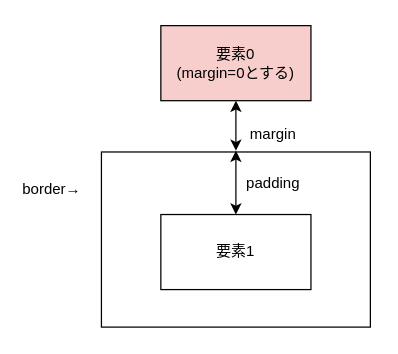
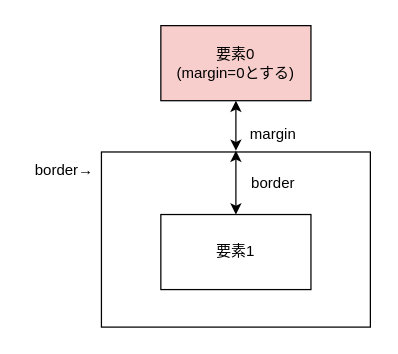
  <mxCell id="0" />
  <mxCell id="1" parent="0" />
  <mxCell id="2" value="" style="rounded=0;whiteSpace=wrap;html=1;align=left;" vertex="1" parent="1"><mxGeometry x="80.5" y="121" width="215" height="140" as="geometry" /></mxCell>
  <mxCell id="3" value="要素1" style="rounded=0;whiteSpace=wrap;html=1;" vertex="1" parent="1"><mxGeometry x="128" y="171" width="120" height="60" as="geometry" /></mxCell>
  <mxCell id="4" value="要素0&lt;div&gt;(margin=0とする)&lt;/div&gt;" style="rounded=0;whiteSpace=wrap;html=1;fillColor=#f8cecc;" vertex="1" parent="1"><mxGeometry x="128" y="20" width="120" height="60" as="geometry" /></mxCell>
  <mxCell id="5" value="" style="endArrow=classic;startArrow=classic;html=1;exitX=0.5;exitY=0;exitDx=0;exitDy=0;" edge="1" parent="1" source="3"><mxGeometry width="50" height="50" relative="1" as="geometry"><mxPoint x="158" y="50" as="sourcePoint" /><mxPoint x="188" y="120" as="targetPoint" /></mxGeometry></mxCell>
- <mxCell id="6" value="padding" style="text;html=1;align=center;verticalAlign=middle;whiteSpace=wrap;rounded=0;" vertex="1" parent="1"><mxGeometry x="188" y="131" width="60" height="30" as="geometry" /></mxCell>
+ <mxCell id="6" value="border" style="text;html=1;align=center;verticalAlign=middle;whiteSpace=wrap;rounded=0;" vertex="1" parent="1"><mxGeometry x="188" y="131" width="60" height="30" as="geometry" /></mxCell>
  <mxCell id="7" value="" style="endArrow=classic;startArrow=classic;html=1;entryX=0.5;entryY=1;entryDx=0;entryDy=0;" edge="1" parent="1" target="4"><mxGeometry width="50" height="50" relative="1" as="geometry"><mxPoint x="188" y="120" as="sourcePoint" /><mxPoint x="208" y="0" as="targetPoint" /></mxGeometry></mxCell>
  <mxCell id="8" value="margin" style="text;html=1;align=center;verticalAlign=middle;whiteSpace=wrap;rounded=0;" vertex="1" parent="1"><mxGeometry x="188" y="92" width="60" height="30" as="geometry" /></mxCell>
- <mxCell id="9" value="border→" style="text;html=1;align=center;verticalAlign=middle;whiteSpace=wrap;rounded=0;" vertex="1" parent="1"><mxGeometry x="10.5" y="136" width="60" height="30" as="geometry" /></mxCell>
+ <mxCell id="9" value="border→" style="text;html=1;align=center;verticalAlign=middle;whiteSpace=wrap;rounded=0;" vertex="1" parent="1"><mxGeometry x="20.5" y="121" width="60" height="30" as="geometry" /></mxCell>
